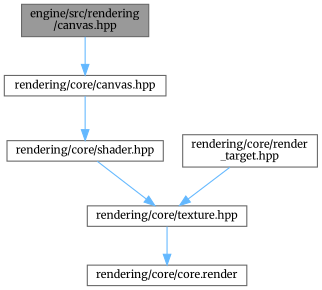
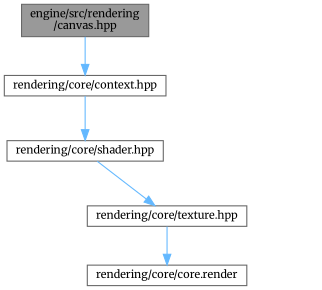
  digraph {
    fontname=Merriweather
    node [color=grey40 fillcolor=white fontname=Merriweather fontsize=10 shape=box style=filled]
    edge [color=steelblue1 fontname=Merriweather fontsize=10 labelfontname=Helvetica labelfontsize=10 style=solid]
    n1 [color=gray40 fillcolor=grey60 fontcolor=black height=0.2 label="engine/src/rendering\l/canvas.hpp" width=0.4]
-   n2 [height=0.2 label="rendering/core/canvas.hpp" width=0.4]
+   n2 [height=0.2 label="rendering/core/context.hpp" width=0.4]
    n3 [height=0.2 label="rendering/core/shader.hpp" width=0.4]
    n4 [height=0.2 label="rendering/core/texture.hpp" width=0.4]
-   n5 [height=0.2 label="rendering/core/render\l_target.hpp" width=0.4]
    n6 [height=0.2 label="rendering/core/core.render" width=0.4]
    n1 -> n2
    n2 -> n3
    n3 -> n4
    n4 -> n6
-   n5 -> n4
  }
